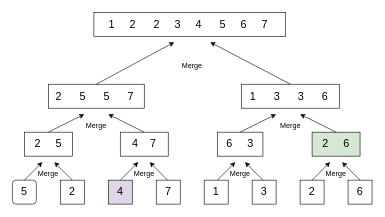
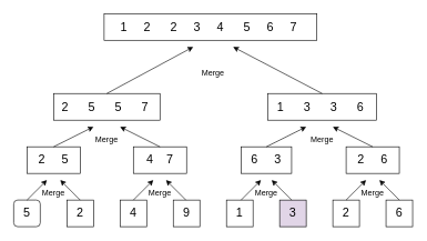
  <mxCell id="0" />
  <mxCell id="1" parent="0" />
  <mxCell id="2" value="&lt;span style=&quot;font-size: 18px&quot;&gt;1&amp;nbsp; &amp;nbsp; &amp;nbsp;2&amp;nbsp; &amp;nbsp; &amp;nbsp; 2&amp;nbsp; &amp;nbsp; &amp;nbsp;3&amp;nbsp; &amp;nbsp; &amp;nbsp;4&amp;nbsp; &amp;nbsp; &amp;nbsp; 5&amp;nbsp; &amp;nbsp; &amp;nbsp;6&amp;nbsp; &amp;nbsp; &amp;nbsp;7&amp;nbsp;&lt;/span&gt;" style="rounded=0;whiteSpace=wrap;html=1;" vertex="1" parent="1"><mxGeometry x="156" y="20" width="320" height="40" as="geometry" /></mxCell>
  <mxCell id="3" value="&lt;font style=&quot;font-size: 18px&quot;&gt;2&amp;nbsp; &amp;nbsp; &amp;nbsp; 5&amp;nbsp; &amp;nbsp; &amp;nbsp; 5&amp;nbsp; &amp;nbsp; &amp;nbsp; 7&amp;nbsp;&lt;/font&gt;" style="rounded=0;whiteSpace=wrap;html=1;" vertex="1" parent="1"><mxGeometry x="80" y="140" width="160" height="40" as="geometry" /></mxCell>
  <mxCell id="4" value="&lt;span style=&quot;font-size: 18px&quot;&gt;1&amp;nbsp; &amp;nbsp; &amp;nbsp; 3&amp;nbsp; &amp;nbsp; &amp;nbsp; 3&amp;nbsp; &amp;nbsp; &amp;nbsp; 6&amp;nbsp;&lt;/span&gt;" style="rounded=0;whiteSpace=wrap;html=1;" vertex="1" parent="1"><mxGeometry x="402" y="140" width="164" height="40" as="geometry" /></mxCell>
  <mxCell id="5" value="&lt;span style=&quot;font-size: 18px&quot;&gt;6&amp;nbsp; &amp;nbsp; &amp;nbsp;3&lt;/span&gt;" style="rounded=0;whiteSpace=wrap;html=1;" vertex="1" parent="1"><mxGeometry x="362" y="220" width="76" height="40" as="geometry" /></mxCell>
- <mxCell id="6" value="&lt;span style=&quot;font-size: 18px&quot;&gt;2&amp;nbsp; &amp;nbsp; &amp;nbsp;6&lt;/span&gt;" style="rounded=0;whiteSpace=wrap;html=1;fillColor=#d5e8d4;" vertex="1" parent="1"><mxGeometry x="520" y="220" width="80" height="40" as="geometry" /></mxCell>
+ <mxCell id="6" value="&lt;span style=&quot;font-size: 18px&quot;&gt;2&amp;nbsp; &amp;nbsp; &amp;nbsp;6&lt;/span&gt;" style="rounded=0;whiteSpace=wrap;html=1;" vertex="1" parent="1"><mxGeometry x="520" y="220" width="80" height="40" as="geometry" /></mxCell>
  <mxCell id="7" value="&lt;span style=&quot;font-size: 18px&quot;&gt;4&amp;nbsp; &amp;nbsp; 7&lt;/span&gt;" style="rounded=0;whiteSpace=wrap;html=1;" vertex="1" parent="1"><mxGeometry x="200" y="220" width="80" height="40" as="geometry" /></mxCell>
  <mxCell id="8" value="&lt;font style=&quot;font-size: 18px&quot;&gt;2&amp;nbsp; &amp;nbsp; &amp;nbsp;5&lt;/font&gt;" style="rounded=0;whiteSpace=wrap;html=1;" vertex="1" parent="1"><mxGeometry x="40" y="220" width="80" height="40" as="geometry" /></mxCell>
  <mxCell id="9" value="&lt;font style=&quot;font-size: 18px&quot;&gt;5&lt;/font&gt;" style="whiteSpace=wrap;html=1;rounded=1;" vertex="1" parent="1"><mxGeometry x="20" y="300" width="40" height="40" as="geometry" /></mxCell>
  <mxCell id="10" value="&lt;span style=&quot;font-size: 18px&quot;&gt;2&lt;/span&gt;" style="rounded=0;whiteSpace=wrap;html=1;" vertex="1" parent="1"><mxGeometry x="100" y="300" width="40" height="40" as="geometry" /></mxCell>
- <mxCell id="11" value="&lt;span style=&quot;font-size: 18px&quot;&gt;3&lt;/span&gt;" style="rounded=0;whiteSpace=wrap;html=1;" vertex="1" parent="1"><mxGeometry x="420" y="300" width="40" height="40" as="geometry" /></mxCell>
+ <mxCell id="11" value="&lt;span style=&quot;font-size: 18px&quot;&gt;3&lt;/span&gt;" style="rounded=0;whiteSpace=wrap;html=1;fillColor=#e1d5e7;" vertex="1" parent="1"><mxGeometry x="420" y="300" width="40" height="40" as="geometry" /></mxCell>
  <mxCell id="12" value="&lt;span style=&quot;font-size: 18px&quot;&gt;1&lt;/span&gt;" style="rounded=0;whiteSpace=wrap;html=1;" vertex="1" parent="1"><mxGeometry x="340" y="300" width="40" height="40" as="geometry" /></mxCell>
- <mxCell id="13" value="&lt;span style=&quot;font-size: 18px&quot;&gt;7&lt;/span&gt;" style="rounded=0;whiteSpace=wrap;html=1;" vertex="1" parent="1"><mxGeometry x="260" y="300" width="40" height="40" as="geometry" /></mxCell>
- <mxCell id="14" value="&lt;span style=&quot;font-size: 18px&quot;&gt;4&lt;/span&gt;" style="rounded=0;whiteSpace=wrap;html=1;fillColor=#e1d5e7;" vertex="1" parent="1"><mxGeometry x="180" y="300" width="40" height="40" as="geometry" /></mxCell>
+ <mxCell id="13" value="&lt;span style=&quot;font-size: 18px&quot;&gt;9&lt;/span&gt;" style="rounded=0;whiteSpace=wrap;html=1;" vertex="1" parent="1"><mxGeometry x="260" y="300" width="40" height="40" as="geometry" /></mxCell>
+ <mxCell id="14" value="&lt;span style=&quot;font-size: 18px&quot;&gt;4&lt;/span&gt;" style="rounded=0;whiteSpace=wrap;html=1;" vertex="1" parent="1"><mxGeometry x="180" y="300" width="40" height="40" as="geometry" /></mxCell>
  <mxCell id="15" value="&lt;span style=&quot;font-size: 18px&quot;&gt;6&lt;/span&gt;" style="rounded=0;whiteSpace=wrap;html=1;" vertex="1" parent="1"><mxGeometry x="580" y="300" width="40" height="40" as="geometry" /></mxCell>
  <mxCell id="16" value="&lt;span style=&quot;font-size: 18px&quot;&gt;2&lt;/span&gt;" style="rounded=0;whiteSpace=wrap;html=1;" vertex="1" parent="1"><mxGeometry x="500" y="300" width="40" height="40" as="geometry" /></mxCell>
  <mxCell id="17" value="" style="endArrow=classic;html=1;exitX=0.5;exitY=0;exitDx=0;exitDy=0;" edge="1" parent="1" source="4"><mxGeometry width="50" height="50" relative="1" as="geometry"><mxPoint x="360" y="60" as="sourcePoint" /><mxPoint x="350" y="70" as="targetPoint" /></mxGeometry></mxCell>
  <mxCell id="18" value="" style="endArrow=classic;html=1;exitX=0.5;exitY=0;exitDx=0;exitDy=0;" edge="1" parent="1" source="3"><mxGeometry width="50" height="50" relative="1" as="geometry"><mxPoint x="280" y="60" as="sourcePoint" /><mxPoint x="290" y="70" as="targetPoint" /></mxGeometry></mxCell>
  <mxCell id="19" value="" style="endArrow=classic;html=1;exitX=0.5;exitY=0;exitDx=0;exitDy=0;" edge="1" parent="1" source="5"><mxGeometry width="50" height="50" relative="1" as="geometry"><mxPoint x="460" y="180" as="sourcePoint" /><mxPoint x="460" y="190" as="targetPoint" /></mxGeometry></mxCell>
  <mxCell id="20" value="" style="endArrow=classic;html=1;exitX=0.5;exitY=0;exitDx=0;exitDy=0;" edge="1" parent="1" source="8"><mxGeometry width="50" height="50" relative="1" as="geometry"><mxPoint x="130" y="190" as="sourcePoint" /><mxPoint x="140" y="190" as="targetPoint" /></mxGeometry></mxCell>
  <mxCell id="21" value="" style="endArrow=classic;html=1;exitX=0.5;exitY=0;exitDx=0;exitDy=0;" edge="1" parent="1" source="9"><mxGeometry width="50" height="50" relative="1" as="geometry"><mxPoint x="70" y="260" as="sourcePoint" /><mxPoint x="70" y="270" as="targetPoint" /></mxGeometry></mxCell>
  <mxCell id="22" value="" style="endArrow=classic;html=1;exitX=0.5;exitY=0;exitDx=0;exitDy=0;" edge="1" parent="1" source="10"><mxGeometry width="50" height="50" relative="1" as="geometry"><mxPoint x="140" y="290" as="sourcePoint" /><mxPoint x="90" y="270" as="targetPoint" /></mxGeometry></mxCell>
  <mxCell id="23" value="" style="endArrow=classic;html=1;exitX=0.5;exitY=0;exitDx=0;exitDy=0;" edge="1" parent="1" source="7"><mxGeometry width="50" height="50" relative="1" as="geometry"><mxPoint x="280" y="170" as="sourcePoint" /><mxPoint x="180" y="190" as="targetPoint" /></mxGeometry></mxCell>
  <mxCell id="24" value="" style="endArrow=classic;html=1;exitX=0.5;exitY=0;exitDx=0;exitDy=0;" edge="1" parent="1" source="6"><mxGeometry width="50" height="50" relative="1" as="geometry"><mxPoint x="400" y="250" as="sourcePoint" /><mxPoint x="500" y="190" as="targetPoint" /></mxGeometry></mxCell>
  <mxCell id="25" value="" style="endArrow=classic;html=1;exitX=0.5;exitY=0;exitDx=0;exitDy=0;" edge="1" parent="1"><mxGeometry width="50" height="50" relative="1" as="geometry"><mxPoint x="200" y="300" as="sourcePoint" /><mxPoint x="230" y="270" as="targetPoint" /></mxGeometry></mxCell>
  <mxCell id="26" value="" style="endArrow=classic;html=1;exitX=0.5;exitY=0;exitDx=0;exitDy=0;" edge="1" parent="1"><mxGeometry width="50" height="50" relative="1" as="geometry"><mxPoint x="362" y="300" as="sourcePoint" /><mxPoint x="392" y="270" as="targetPoint" /></mxGeometry></mxCell>
  <mxCell id="27" value="" style="endArrow=classic;html=1;exitX=0.5;exitY=0;exitDx=0;exitDy=0;" edge="1" parent="1"><mxGeometry width="50" height="50" relative="1" as="geometry"><mxPoint x="520" y="300" as="sourcePoint" /><mxPoint x="550" y="270" as="targetPoint" /></mxGeometry></mxCell>
  <mxCell id="28" value="" style="endArrow=classic;html=1;exitX=0.5;exitY=0;exitDx=0;exitDy=0;" edge="1" parent="1"><mxGeometry width="50" height="50" relative="1" as="geometry"><mxPoint x="279" y="300" as="sourcePoint" /><mxPoint x="249" y="270" as="targetPoint" /></mxGeometry></mxCell>
  <mxCell id="29" value="" style="endArrow=classic;html=1;exitX=0.5;exitY=0;exitDx=0;exitDy=0;" edge="1" parent="1"><mxGeometry width="50" height="50" relative="1" as="geometry"><mxPoint x="438" y="300" as="sourcePoint" /><mxPoint x="408" y="270" as="targetPoint" /></mxGeometry></mxCell>
  <mxCell id="30" value="" style="endArrow=classic;html=1;exitX=0.5;exitY=0;exitDx=0;exitDy=0;" edge="1" parent="1"><mxGeometry width="50" height="50" relative="1" as="geometry"><mxPoint x="600" y="300" as="sourcePoint" /><mxPoint x="570" y="270" as="targetPoint" /></mxGeometry></mxCell>
  <mxCell id="31" value="Merge" style="text;html=1;strokeColor=none;fillColor=none;align=center;verticalAlign=middle;whiteSpace=wrap;rounded=0;" vertex="1" parent="1"><mxGeometry x="220" y="280" width="40" height="20" as="geometry" /></mxCell>
  <mxCell id="32" value="Merge" style="text;html=1;strokeColor=none;fillColor=none;align=center;verticalAlign=middle;whiteSpace=wrap;rounded=0;" vertex="1" parent="1"><mxGeometry x="60" y="280" width="40" height="20" as="geometry" /></mxCell>
  <mxCell id="33" value="Merge" style="text;html=1;strokeColor=none;fillColor=none;align=center;verticalAlign=middle;whiteSpace=wrap;rounded=0;" vertex="1" parent="1"><mxGeometry x="380" y="280" width="40" height="20" as="geometry" /></mxCell>
  <mxCell id="34" value="Merge" style="text;html=1;strokeColor=none;fillColor=none;align=center;verticalAlign=middle;whiteSpace=wrap;rounded=0;" vertex="1" parent="1"><mxGeometry x="540" y="280" width="40" height="20" as="geometry" /></mxCell>
  <mxCell id="35" value="Merge" style="text;html=1;strokeColor=none;fillColor=none;align=center;verticalAlign=middle;whiteSpace=wrap;rounded=0;" vertex="1" parent="1"><mxGeometry x="140" y="200" width="40" height="20" as="geometry" /></mxCell>
  <mxCell id="36" value="Merge" style="text;html=1;strokeColor=none;fillColor=none;align=center;verticalAlign=middle;whiteSpace=wrap;rounded=0;" vertex="1" parent="1"><mxGeometry x="464" y="200" width="40" height="20" as="geometry" /></mxCell>
  <mxCell id="37" value="Merge" style="text;html=1;strokeColor=none;fillColor=none;align=center;verticalAlign=middle;whiteSpace=wrap;rounded=0;" vertex="1" parent="1"><mxGeometry x="300" y="100" width="40" height="20" as="geometry" /></mxCell>
